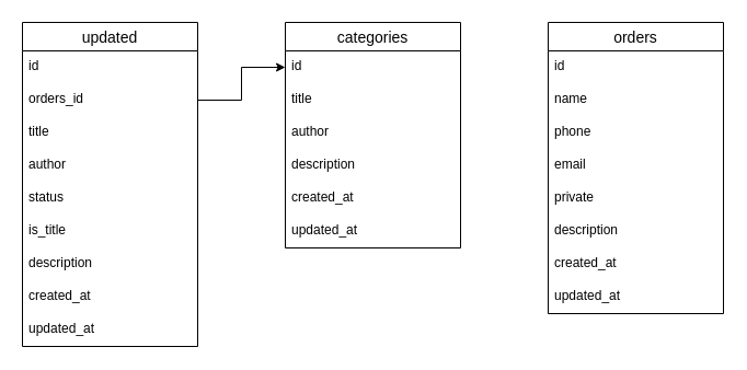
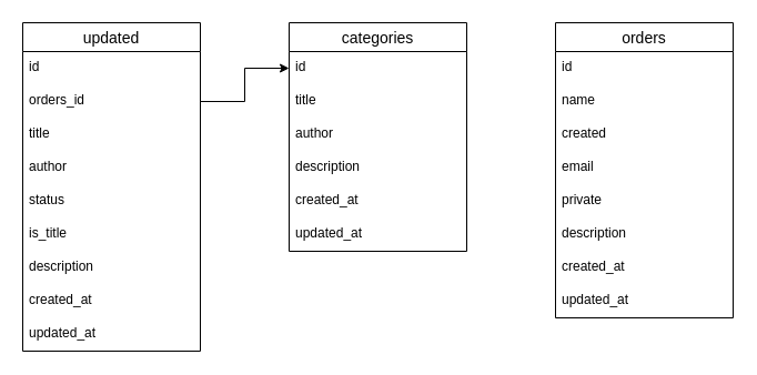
  <mxCell id="0" />
  <mxCell id="1" parent="0" />
  <mxCell id="2" value="categories" style="swimlane;fontStyle=0;childLayout=stackLayout;horizontal=1;startSize=26;horizontalStack=0;resizeParent=1;resizeParentMax=0;resizeLast=0;collapsible=1;marginBottom=0;align=center;fontSize=14;fillColor=none;" vertex="1" parent="1"><mxGeometry x="260" y="20" width="160" height="206" as="geometry" /></mxCell>
  <mxCell id="3" value="id&#10;" style="text;strokeColor=none;fillColor=none;spacingLeft=4;spacingRight=4;overflow=hidden;rotatable=0;points=[[0,0.5],[1,0.5]];portConstraint=eastwest;fontSize=12;" vertex="1" parent="2"><mxGeometry y="26" width="160" height="30" as="geometry" /></mxCell>
  <mxCell id="4" value="title" style="text;strokeColor=none;fillColor=none;spacingLeft=4;spacingRight=4;overflow=hidden;rotatable=0;points=[[0,0.5],[1,0.5]];portConstraint=eastwest;fontSize=12;" vertex="1" parent="2"><mxGeometry y="56" width="160" height="30" as="geometry" /></mxCell>
  <mxCell id="5" value="author" style="text;strokeColor=none;fillColor=none;spacingLeft=4;spacingRight=4;overflow=hidden;rotatable=0;points=[[0,0.5],[1,0.5]];portConstraint=eastwest;fontSize=12;" vertex="1" parent="2"><mxGeometry y="86" width="160" height="30" as="geometry" /></mxCell>
  <mxCell id="6" value="description" style="text;strokeColor=none;fillColor=none;spacingLeft=4;spacingRight=4;overflow=hidden;rotatable=0;points=[[0,0.5],[1,0.5]];portConstraint=eastwest;fontSize=12;" vertex="1" parent="2"><mxGeometry y="116" width="160" height="30" as="geometry" /></mxCell>
  <mxCell id="7" value="created_at" style="text;strokeColor=none;fillColor=none;spacingLeft=4;spacingRight=4;overflow=hidden;rotatable=0;points=[[0,0.5],[1,0.5]];portConstraint=eastwest;fontSize=12;" vertex="1" parent="2"><mxGeometry y="146" width="160" height="30" as="geometry" /></mxCell>
  <mxCell id="8" value="updated_at" style="text;strokeColor=none;fillColor=none;spacingLeft=4;spacingRight=4;overflow=hidden;rotatable=0;points=[[0,0.5],[1,0.5]];portConstraint=eastwest;fontSize=12;" vertex="1" parent="2"><mxGeometry y="176" width="160" height="30" as="geometry" /></mxCell>
  <mxCell id="9" value="orders" style="swimlane;fontStyle=0;childLayout=stackLayout;horizontal=1;startSize=26;horizontalStack=0;resizeParent=1;resizeParentMax=0;resizeLast=0;collapsible=1;marginBottom=0;align=center;fontSize=14;fillColor=none;" vertex="1" parent="1"><mxGeometry x="500" y="20" width="160" height="266" as="geometry" /></mxCell>
  <mxCell id="10" value="id&#10;" style="text;strokeColor=none;fillColor=none;spacingLeft=4;spacingRight=4;overflow=hidden;rotatable=0;points=[[0,0.5],[1,0.5]];portConstraint=eastwest;fontSize=12;" vertex="1" parent="9"><mxGeometry y="26" width="160" height="30" as="geometry" /></mxCell>
  <mxCell id="11" value="name" style="text;strokeColor=none;fillColor=none;spacingLeft=4;spacingRight=4;overflow=hidden;rotatable=0;points=[[0,0.5],[1,0.5]];portConstraint=eastwest;fontSize=12;" vertex="1" parent="9"><mxGeometry y="56" width="160" height="30" as="geometry" /></mxCell>
- <mxCell id="12" value="phone" style="text;strokeColor=none;fillColor=none;spacingLeft=4;spacingRight=4;overflow=hidden;rotatable=0;points=[[0,0.5],[1,0.5]];portConstraint=eastwest;fontSize=12;" vertex="1" parent="9"><mxGeometry y="86" width="160" height="30" as="geometry" /></mxCell>
+ <mxCell id="12" value="created" style="text;strokeColor=none;fillColor=none;spacingLeft=4;spacingRight=4;overflow=hidden;rotatable=0;points=[[0,0.5],[1,0.5]];portConstraint=eastwest;fontSize=12;" vertex="1" parent="9"><mxGeometry y="86" width="160" height="30" as="geometry" /></mxCell>
  <mxCell id="13" value="email" style="text;strokeColor=none;fillColor=none;spacingLeft=4;spacingRight=4;overflow=hidden;rotatable=0;points=[[0,0.5],[1,0.5]];portConstraint=eastwest;fontSize=12;" vertex="1" parent="9"><mxGeometry y="116" width="160" height="30" as="geometry" /></mxCell>
  <mxCell id="14" value="private" style="text;strokeColor=none;fillColor=none;spacingLeft=4;spacingRight=4;overflow=hidden;rotatable=0;points=[[0,0.5],[1,0.5]];portConstraint=eastwest;fontSize=12;" vertex="1" parent="9"><mxGeometry y="146" width="160" height="30" as="geometry" /></mxCell>
  <mxCell id="15" value="description" style="text;strokeColor=none;fillColor=none;spacingLeft=4;spacingRight=4;overflow=hidden;rotatable=0;points=[[0,0.5],[1,0.5]];portConstraint=eastwest;fontSize=12;" vertex="1" parent="9"><mxGeometry y="176" width="160" height="30" as="geometry" /></mxCell>
  <mxCell id="16" value="created_at" style="text;strokeColor=none;fillColor=none;spacingLeft=4;spacingRight=4;overflow=hidden;rotatable=0;points=[[0,0.5],[1,0.5]];portConstraint=eastwest;fontSize=12;" vertex="1" parent="9"><mxGeometry y="206" width="160" height="30" as="geometry" /></mxCell>
  <mxCell id="17" value="updated_at" style="text;strokeColor=none;fillColor=none;spacingLeft=4;spacingRight=4;overflow=hidden;rotatable=0;points=[[0,0.5],[1,0.5]];portConstraint=eastwest;fontSize=12;" vertex="1" parent="9"><mxGeometry y="236" width="160" height="30" as="geometry" /></mxCell>
  <mxCell id="18" value="updated" style="swimlane;fontStyle=0;childLayout=stackLayout;horizontal=1;startSize=26;horizontalStack=0;resizeParent=1;resizeParentMax=0;resizeLast=0;collapsible=1;marginBottom=0;align=center;fontSize=14;fillColor=none;" vertex="1" parent="1"><mxGeometry x="20" y="20" width="160" height="296" as="geometry" /></mxCell>
  <mxCell id="19" value="id&#10;" style="text;strokeColor=none;fillColor=none;spacingLeft=4;spacingRight=4;overflow=hidden;rotatable=0;points=[[0,0.5],[1,0.5]];portConstraint=eastwest;fontSize=12;" vertex="1" parent="18"><mxGeometry y="26" width="160" height="30" as="geometry" /></mxCell>
  <mxCell id="20" value="orders_id&#10;" style="text;strokeColor=none;fillColor=none;spacingLeft=4;spacingRight=4;overflow=hidden;rotatable=0;points=[[0,0.5],[1,0.5]];portConstraint=eastwest;fontSize=12;" vertex="1" parent="18"><mxGeometry y="56" width="160" height="30" as="geometry" /></mxCell>
  <mxCell id="21" value="title&#10;" style="text;strokeColor=none;fillColor=none;spacingLeft=4;spacingRight=4;overflow=hidden;rotatable=0;points=[[0,0.5],[1,0.5]];portConstraint=eastwest;fontSize=12;" vertex="1" parent="18"><mxGeometry y="86" width="160" height="30" as="geometry" /></mxCell>
  <mxCell id="22" value="author" style="text;strokeColor=none;fillColor=none;spacingLeft=4;spacingRight=4;overflow=hidden;rotatable=0;points=[[0,0.5],[1,0.5]];portConstraint=eastwest;fontSize=12;" vertex="1" parent="18"><mxGeometry y="116" width="160" height="30" as="geometry" /></mxCell>
  <mxCell id="23" value="status" style="text;strokeColor=none;fillColor=none;spacingLeft=4;spacingRight=4;overflow=hidden;rotatable=0;points=[[0,0.5],[1,0.5]];portConstraint=eastwest;fontSize=12;" vertex="1" parent="18"><mxGeometry y="146" width="160" height="30" as="geometry" /></mxCell>
  <mxCell id="24" value="is_title&#10;" style="text;strokeColor=none;fillColor=none;spacingLeft=4;spacingRight=4;overflow=hidden;rotatable=0;points=[[0,0.5],[1,0.5]];portConstraint=eastwest;fontSize=12;" vertex="1" parent="18"><mxGeometry y="176" width="160" height="30" as="geometry" /></mxCell>
  <mxCell id="25" value="description" style="text;strokeColor=none;fillColor=none;spacingLeft=4;spacingRight=4;overflow=hidden;rotatable=0;points=[[0,0.5],[1,0.5]];portConstraint=eastwest;fontSize=12;" vertex="1" parent="18"><mxGeometry y="206" width="160" height="30" as="geometry" /></mxCell>
  <mxCell id="26" value="created_at" style="text;strokeColor=none;fillColor=none;spacingLeft=4;spacingRight=4;overflow=hidden;rotatable=0;points=[[0,0.5],[1,0.5]];portConstraint=eastwest;fontSize=12;" vertex="1" parent="18"><mxGeometry y="236" width="160" height="30" as="geometry" /></mxCell>
  <mxCell id="27" value="updated_at" style="text;strokeColor=none;fillColor=none;spacingLeft=4;spacingRight=4;overflow=hidden;rotatable=0;points=[[0,0.5],[1,0.5]];portConstraint=eastwest;fontSize=12;" vertex="1" parent="18"><mxGeometry y="266" width="160" height="30" as="geometry" /></mxCell>
  <mxCell id="28" style="edgeStyle=orthogonalEdgeStyle;rounded=0;orthogonalLoop=1;jettySize=auto;html=1;entryX=0;entryY=0.5;entryDx=0;entryDy=0;" edge="1" parent="1" source="20" target="3"><mxGeometry relative="1" as="geometry" /></mxCell>
